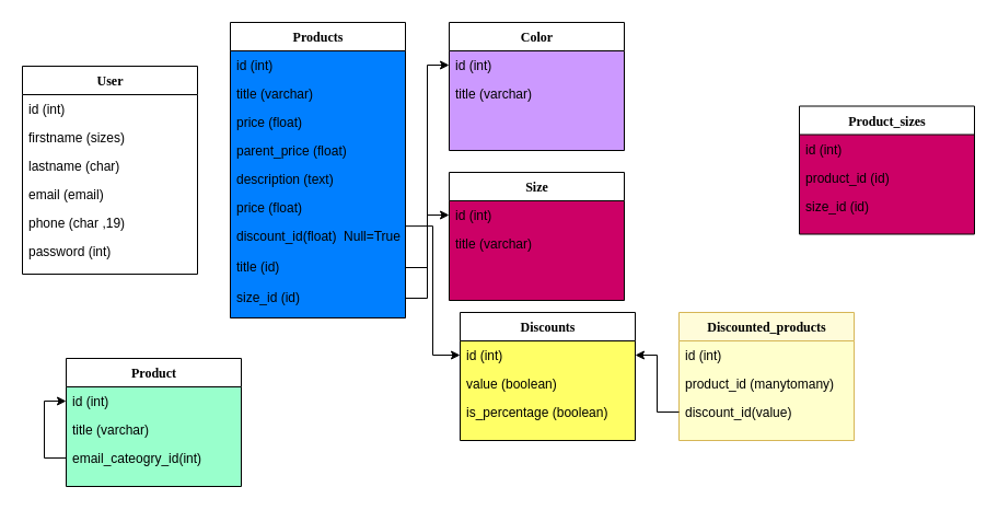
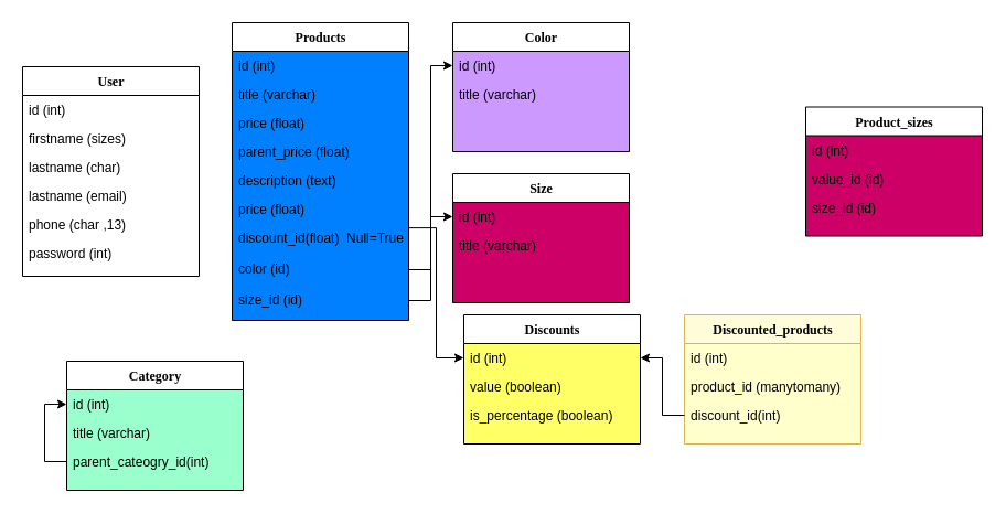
  <mxCell id="0" />
  <mxCell id="1" parent="0" />
  <mxCell id="2" value="User" style="swimlane;html=1;fontStyle=1;align=center;verticalAlign=top;childLayout=stackLayout;horizontal=1;startSize=26;horizontalStack=0;resizeParent=1;resizeLast=0;collapsible=1;marginBottom=0;swimlaneFillColor=#ffffff;rounded=0;shadow=0;comic=0;labelBackgroundColor=none;strokeWidth=1;fillColor=none;fontFamily=Verdana;fontSize=12;" parent="1" vertex="1"><mxGeometry x="20" y="60" width="160" height="190" as="geometry" /></mxCell>
  <mxCell id="3" value="id (int)&lt;br&gt;&lt;br&gt;" style="text;html=1;strokeColor=none;fillColor=none;align=left;verticalAlign=top;spacingLeft=4;spacingRight=4;whiteSpace=wrap;overflow=hidden;rotatable=0;points=[[0,0.5],[1,0.5]];portConstraint=eastwest;" parent="2" vertex="1"><mxGeometry y="26" width="160" height="26" as="geometry" /></mxCell>
  <mxCell id="4" value="firstname (sizes)" style="text;html=1;strokeColor=none;fillColor=none;align=left;verticalAlign=top;spacingLeft=4;spacingRight=4;whiteSpace=wrap;overflow=hidden;rotatable=0;points=[[0,0.5],[1,0.5]];portConstraint=eastwest;" parent="2" vertex="1"><mxGeometry y="52" width="160" height="26" as="geometry" /></mxCell>
  <mxCell id="5" value="lastname (char)" style="text;html=1;strokeColor=none;fillColor=none;align=left;verticalAlign=top;spacingLeft=4;spacingRight=4;whiteSpace=wrap;overflow=hidden;rotatable=0;points=[[0,0.5],[1,0.5]];portConstraint=eastwest;" parent="2" vertex="1"><mxGeometry y="78" width="160" height="26" as="geometry" /></mxCell>
- <mxCell id="6" value="email (email)" style="text;html=1;strokeColor=none;fillColor=none;align=left;verticalAlign=top;spacingLeft=4;spacingRight=4;whiteSpace=wrap;overflow=hidden;rotatable=0;points=[[0,0.5],[1,0.5]];portConstraint=eastwest;" parent="2" vertex="1"><mxGeometry y="104" width="160" height="26" as="geometry" /></mxCell>
- <mxCell id="7" value="phone (char ,19)" style="text;html=1;strokeColor=none;fillColor=none;align=left;verticalAlign=top;spacingLeft=4;spacingRight=4;whiteSpace=wrap;overflow=hidden;rotatable=0;points=[[0,0.5],[1,0.5]];portConstraint=eastwest;" parent="2" vertex="1"><mxGeometry y="130" width="160" height="26" as="geometry" /></mxCell>
+ <mxCell id="6" value="lastname (email)" style="text;html=1;strokeColor=none;fillColor=none;align=left;verticalAlign=top;spacingLeft=4;spacingRight=4;whiteSpace=wrap;overflow=hidden;rotatable=0;points=[[0,0.5],[1,0.5]];portConstraint=eastwest;" parent="2" vertex="1"><mxGeometry y="104" width="160" height="26" as="geometry" /></mxCell>
+ <mxCell id="7" value="phone (char ,13)" style="text;html=1;strokeColor=none;fillColor=none;align=left;verticalAlign=top;spacingLeft=4;spacingRight=4;whiteSpace=wrap;overflow=hidden;rotatable=0;points=[[0,0.5],[1,0.5]];portConstraint=eastwest;" parent="2" vertex="1"><mxGeometry y="130" width="160" height="26" as="geometry" /></mxCell>
  <mxCell id="8" value="password (int)" style="text;html=1;strokeColor=none;fillColor=none;align=left;verticalAlign=top;spacingLeft=4;spacingRight=4;whiteSpace=wrap;overflow=hidden;rotatable=0;points=[[0,0.5],[1,0.5]];portConstraint=eastwest;" parent="2" vertex="1"><mxGeometry y="156" width="160" height="26" as="geometry" /></mxCell>
- <mxCell id="9" value="Product" style="swimlane;html=1;fontStyle=1;align=center;verticalAlign=top;childLayout=stackLayout;horizontal=1;startSize=26;horizontalStack=0;resizeParent=1;resizeLast=0;collapsible=1;marginBottom=0;swimlaneFillColor=#99FFCC;rounded=0;shadow=0;comic=0;labelBackgroundColor=none;strokeWidth=1;fillColor=none;fontFamily=Verdana;fontSize=12;" parent="1" vertex="1"><mxGeometry x="60" y="327" width="160" height="117" as="geometry" /></mxCell>
+ <mxCell id="9" value="Category" style="swimlane;html=1;fontStyle=1;align=center;verticalAlign=top;childLayout=stackLayout;horizontal=1;startSize=26;horizontalStack=0;resizeParent=1;resizeLast=0;collapsible=1;marginBottom=0;swimlaneFillColor=#99FFCC;rounded=0;shadow=0;comic=0;labelBackgroundColor=none;strokeWidth=1;fillColor=none;fontFamily=Verdana;fontSize=12;" parent="1" vertex="1"><mxGeometry x="60" y="327" width="160" height="117" as="geometry" /></mxCell>
  <mxCell id="10" value="id (int)" style="text;html=1;strokeColor=none;fillColor=none;align=left;verticalAlign=top;spacingLeft=4;spacingRight=4;whiteSpace=wrap;overflow=hidden;rotatable=0;points=[[0,0.5],[1,0.5]];portConstraint=eastwest;" parent="9" vertex="1"><mxGeometry y="26" width="160" height="26" as="geometry" /></mxCell>
  <mxCell id="11" value="title (varchar)" style="text;html=1;strokeColor=none;fillColor=none;align=left;verticalAlign=top;spacingLeft=4;spacingRight=4;whiteSpace=wrap;overflow=hidden;rotatable=0;points=[[0,0.5],[1,0.5]];portConstraint=eastwest;" parent="9" vertex="1"><mxGeometry y="52" width="160" height="26" as="geometry" /></mxCell>
  <mxCell id="12" style="edgeStyle=orthogonalEdgeStyle;rounded=0;orthogonalLoop=1;jettySize=auto;html=1;exitX=0;exitY=0.5;exitDx=0;exitDy=0;entryX=0;entryY=0.5;entryDx=0;entryDy=0;" edge="1" parent="9" source="13" target="10"><mxGeometry relative="1" as="geometry" /></mxCell>
- <mxCell id="13" value="email_cateogry_id(int)" style="text;html=1;strokeColor=none;fillColor=none;align=left;verticalAlign=top;spacingLeft=4;spacingRight=4;whiteSpace=wrap;overflow=hidden;rotatable=0;points=[[0,0.5],[1,0.5]];portConstraint=eastwest;" parent="9" vertex="1"><mxGeometry y="78" width="160" height="26" as="geometry" /></mxCell>
+ <mxCell id="13" value="parent_cateogry_id(int)" style="text;html=1;strokeColor=none;fillColor=none;align=left;verticalAlign=top;spacingLeft=4;spacingRight=4;whiteSpace=wrap;overflow=hidden;rotatable=0;points=[[0,0.5],[1,0.5]];portConstraint=eastwest;" parent="9" vertex="1"><mxGeometry y="78" width="160" height="26" as="geometry" /></mxCell>
  <mxCell id="14" value="Color" style="swimlane;html=1;fontStyle=1;align=center;verticalAlign=top;childLayout=stackLayout;horizontal=1;startSize=26;horizontalStack=0;resizeParent=1;resizeLast=0;collapsible=1;marginBottom=0;swimlaneFillColor=#CC99FF;rounded=0;shadow=0;comic=0;labelBackgroundColor=none;strokeWidth=1;fillColor=none;fontFamily=Verdana;fontSize=12;" vertex="1" parent="1"><mxGeometry x="410" y="20" width="160" height="117" as="geometry" /></mxCell>
  <mxCell id="15" value="id (int)" style="text;html=1;strokeColor=none;fillColor=none;align=left;verticalAlign=top;spacingLeft=4;spacingRight=4;whiteSpace=wrap;overflow=hidden;rotatable=0;points=[[0,0.5],[1,0.5]];portConstraint=eastwest;" vertex="1" parent="14"><mxGeometry y="26" width="160" height="26" as="geometry" /></mxCell>
  <mxCell id="16" value="title (varchar)" style="text;html=1;strokeColor=none;fillColor=none;align=left;verticalAlign=top;spacingLeft=4;spacingRight=4;whiteSpace=wrap;overflow=hidden;rotatable=0;points=[[0,0.5],[1,0.5]];portConstraint=eastwest;" vertex="1" parent="14"><mxGeometry y="52" width="160" height="26" as="geometry" /></mxCell>
  <mxCell id="17" value="Size" style="swimlane;html=1;fontStyle=1;align=center;verticalAlign=top;childLayout=stackLayout;horizontal=1;startSize=26;horizontalStack=0;resizeParent=1;resizeLast=0;collapsible=1;marginBottom=0;swimlaneFillColor=#CC0066;rounded=0;shadow=0;comic=0;labelBackgroundColor=none;strokeWidth=1;fillColor=none;fontFamily=Verdana;fontSize=12;" vertex="1" parent="1"><mxGeometry x="410" y="157" width="160" height="117" as="geometry" /></mxCell>
  <mxCell id="18" value="id (int)" style="text;html=1;strokeColor=none;fillColor=none;align=left;verticalAlign=top;spacingLeft=4;spacingRight=4;whiteSpace=wrap;overflow=hidden;rotatable=0;points=[[0,0.5],[1,0.5]];portConstraint=eastwest;" vertex="1" parent="17"><mxGeometry y="26" width="160" height="26" as="geometry" /></mxCell>
  <mxCell id="19" value="title (varchar)" style="text;html=1;strokeColor=none;fillColor=none;align=left;verticalAlign=top;spacingLeft=4;spacingRight=4;whiteSpace=wrap;overflow=hidden;rotatable=0;points=[[0,0.5],[1,0.5]];portConstraint=eastwest;" vertex="1" parent="17"><mxGeometry y="52" width="160" height="26" as="geometry" /></mxCell>
  <mxCell id="20" value="Products" style="swimlane;html=1;fontStyle=1;align=center;verticalAlign=top;childLayout=stackLayout;horizontal=1;startSize=26;horizontalStack=0;resizeParent=1;resizeLast=0;collapsible=1;marginBottom=0;swimlaneFillColor=#007FFF;rounded=0;shadow=0;comic=0;labelBackgroundColor=none;strokeWidth=1;fillColor=none;fontFamily=Verdana;fontSize=12;" vertex="1" parent="1"><mxGeometry x="210" y="20" width="160" height="270" as="geometry" /></mxCell>
  <mxCell id="21" value="id (int)" style="text;html=1;strokeColor=none;fillColor=none;align=left;verticalAlign=top;spacingLeft=4;spacingRight=4;whiteSpace=wrap;overflow=hidden;rotatable=0;points=[[0,0.5],[1,0.5]];portConstraint=eastwest;" vertex="1" parent="20"><mxGeometry y="26" width="160" height="26" as="geometry" /></mxCell>
  <mxCell id="22" value="title (varchar)" style="text;html=1;strokeColor=none;fillColor=none;align=left;verticalAlign=top;spacingLeft=4;spacingRight=4;whiteSpace=wrap;overflow=hidden;rotatable=0;points=[[0,0.5],[1,0.5]];portConstraint=eastwest;" vertex="1" parent="20"><mxGeometry y="52" width="160" height="26" as="geometry" /></mxCell>
  <mxCell id="23" value="price (float)&lt;br&gt;&lt;br&gt;" style="text;html=1;strokeColor=none;fillColor=none;align=left;verticalAlign=top;spacingLeft=4;spacingRight=4;whiteSpace=wrap;overflow=hidden;rotatable=0;points=[[0,0.5],[1,0.5]];portConstraint=eastwest;" vertex="1" parent="20"><mxGeometry y="78" width="160" height="26" as="geometry" /></mxCell>
  <mxCell id="24" value="parent_price (float)&lt;br&gt;" style="text;html=1;strokeColor=none;fillColor=none;align=left;verticalAlign=top;spacingLeft=4;spacingRight=4;whiteSpace=wrap;overflow=hidden;rotatable=0;points=[[0,0.5],[1,0.5]];portConstraint=eastwest;" vertex="1" parent="20"><mxGeometry y="104" width="160" height="26" as="geometry" /></mxCell>
  <mxCell id="25" value="description (text)" style="text;html=1;strokeColor=none;fillColor=none;align=left;verticalAlign=top;spacingLeft=4;spacingRight=4;whiteSpace=wrap;overflow=hidden;rotatable=0;points=[[0,0.5],[1,0.5]];portConstraint=eastwest;" vertex="1" parent="20"><mxGeometry y="130" width="160" height="26" as="geometry" /></mxCell>
  <mxCell id="26" value="price (float)&lt;br&gt;&lt;br&gt;" style="text;html=1;strokeColor=none;fillColor=none;align=left;verticalAlign=top;spacingLeft=4;spacingRight=4;whiteSpace=wrap;overflow=hidden;rotatable=0;points=[[0,0.5],[1,0.5]];portConstraint=eastwest;" vertex="1" parent="20"><mxGeometry y="156" width="160" height="26" as="geometry" /></mxCell>
  <mxCell id="27" value="discount_id(float)&amp;nbsp; Null=True" style="text;html=1;strokeColor=none;fillColor=none;align=left;verticalAlign=top;spacingLeft=4;spacingRight=4;whiteSpace=wrap;overflow=hidden;rotatable=0;points=[[0,0.5],[1,0.5]];portConstraint=eastwest;" vertex="1" parent="20"><mxGeometry y="182" width="160" height="28" as="geometry" /></mxCell>
- <mxCell id="28" value="title (id)&amp;nbsp;" style="text;html=1;strokeColor=none;fillColor=none;align=left;verticalAlign=top;spacingLeft=4;spacingRight=4;whiteSpace=wrap;overflow=hidden;rotatable=0;points=[[0,0.5],[1,0.5]];portConstraint=eastwest;" vertex="1" parent="20"><mxGeometry y="210" width="160" height="28" as="geometry" /></mxCell>
+ <mxCell id="28" value="color (id)&amp;nbsp;" style="text;html=1;strokeColor=none;fillColor=none;align=left;verticalAlign=top;spacingLeft=4;spacingRight=4;whiteSpace=wrap;overflow=hidden;rotatable=0;points=[[0,0.5],[1,0.5]];portConstraint=eastwest;" vertex="1" parent="20"><mxGeometry y="210" width="160" height="28" as="geometry" /></mxCell>
  <mxCell id="29" value="size_id (id)&amp;nbsp;" style="text;html=1;strokeColor=none;fillColor=none;align=left;verticalAlign=top;spacingLeft=4;spacingRight=4;whiteSpace=wrap;overflow=hidden;rotatable=0;points=[[0,0.5],[1,0.5]];portConstraint=eastwest;" vertex="1" parent="20"><mxGeometry y="238" width="160" height="28" as="geometry" /></mxCell>
  <mxCell id="30" value="Discounts" style="swimlane;html=1;fontStyle=1;align=center;verticalAlign=top;childLayout=stackLayout;horizontal=1;startSize=26;horizontalStack=0;resizeParent=1;resizeLast=0;collapsible=1;marginBottom=0;swimlaneFillColor=#FFFF66;rounded=0;shadow=0;comic=0;labelBackgroundColor=none;strokeWidth=1;fillColor=none;fontFamily=Verdana;fontSize=12;" vertex="1" parent="1"><mxGeometry x="420" y="285" width="160" height="117" as="geometry" /></mxCell>
  <mxCell id="31" value="id (int)" style="text;html=1;strokeColor=none;fillColor=none;align=left;verticalAlign=top;spacingLeft=4;spacingRight=4;whiteSpace=wrap;overflow=hidden;rotatable=0;points=[[0,0.5],[1,0.5]];portConstraint=eastwest;" vertex="1" parent="30"><mxGeometry y="26" width="160" height="26" as="geometry" /></mxCell>
  <mxCell id="32" value="value (boolean)&lt;br&gt;&lt;br&gt;" style="text;html=1;strokeColor=none;fillColor=none;align=left;verticalAlign=top;spacingLeft=4;spacingRight=4;whiteSpace=wrap;overflow=hidden;rotatable=0;points=[[0,0.5],[1,0.5]];portConstraint=eastwest;" vertex="1" parent="30"><mxGeometry y="52" width="160" height="26" as="geometry" /></mxCell>
  <mxCell id="33" value="is_percentage (boolean)" style="text;html=1;strokeColor=none;fillColor=none;align=left;verticalAlign=top;spacingLeft=4;spacingRight=4;whiteSpace=wrap;overflow=hidden;rotatable=0;points=[[0,0.5],[1,0.5]];portConstraint=eastwest;" vertex="1" parent="30"><mxGeometry y="78" width="160" height="26" as="geometry" /></mxCell>
  <mxCell id="34" value="Discounted_products" style="swimlane;html=1;fontStyle=1;align=center;verticalAlign=top;childLayout=stackLayout;horizontal=1;startSize=26;horizontalStack=0;resizeParent=1;resizeLast=0;collapsible=1;marginBottom=0;swimlaneFillColor=#FFFFCC;rounded=0;shadow=0;comic=0;labelBackgroundColor=none;strokeWidth=1;fillColor=#FFFCD9;fontFamily=Verdana;fontSize=12;strokeColor=#d6b656;" vertex="1" parent="1"><mxGeometry x="620" y="285" width="160" height="117" as="geometry" /></mxCell>
  <mxCell id="35" value="id (int)" style="text;html=1;strokeColor=none;fillColor=none;align=left;verticalAlign=top;spacingLeft=4;spacingRight=4;whiteSpace=wrap;overflow=hidden;rotatable=0;points=[[0,0.5],[1,0.5]];portConstraint=eastwest;" vertex="1" parent="34"><mxGeometry y="26" width="160" height="26" as="geometry" /></mxCell>
  <mxCell id="36" value="product_id (manytomany)" style="text;html=1;strokeColor=none;fillColor=none;align=left;verticalAlign=top;spacingLeft=4;spacingRight=4;whiteSpace=wrap;overflow=hidden;rotatable=0;points=[[0,0.5],[1,0.5]];portConstraint=eastwest;" vertex="1" parent="34"><mxGeometry y="52" width="160" height="26" as="geometry" /></mxCell>
- <mxCell id="37" value="discount_id(value)" style="text;html=1;strokeColor=none;fillColor=none;align=left;verticalAlign=top;spacingLeft=4;spacingRight=4;whiteSpace=wrap;overflow=hidden;rotatable=0;points=[[0,0.5],[1,0.5]];portConstraint=eastwest;" vertex="1" parent="34"><mxGeometry y="78" width="160" height="26" as="geometry" /></mxCell>
+ <mxCell id="37" value="discount_id(int)" style="text;html=1;strokeColor=none;fillColor=none;align=left;verticalAlign=top;spacingLeft=4;spacingRight=4;whiteSpace=wrap;overflow=hidden;rotatable=0;points=[[0,0.5],[1,0.5]];portConstraint=eastwest;" vertex="1" parent="34"><mxGeometry y="78" width="160" height="26" as="geometry" /></mxCell>
  <mxCell id="38" style="edgeStyle=orthogonalEdgeStyle;rounded=0;orthogonalLoop=1;jettySize=auto;html=1;exitX=1;exitY=0.148;exitDx=0;exitDy=0;entryX=0;entryY=0.5;entryDx=0;entryDy=0;exitPerimeter=0;" edge="1" parent="1" source="27" target="31"><mxGeometry relative="1" as="geometry" /></mxCell>
  <mxCell id="39" style="edgeStyle=orthogonalEdgeStyle;rounded=0;orthogonalLoop=1;jettySize=auto;html=1;exitX=0;exitY=0.5;exitDx=0;exitDy=0;entryX=1;entryY=0.5;entryDx=0;entryDy=0;" edge="1" parent="1" source="37" target="31"><mxGeometry relative="1" as="geometry" /></mxCell>
  <mxCell id="40" style="edgeStyle=orthogonalEdgeStyle;rounded=0;orthogonalLoop=1;jettySize=auto;html=1;entryX=0;entryY=0.5;entryDx=0;entryDy=0;" edge="1" parent="1" source="28" target="15"><mxGeometry relative="1" as="geometry" /></mxCell>
  <mxCell id="41" style="edgeStyle=orthogonalEdgeStyle;rounded=0;orthogonalLoop=1;jettySize=auto;html=1;entryX=0;entryY=0.5;entryDx=0;entryDy=0;" edge="1" parent="1" source="29" target="18"><mxGeometry relative="1" as="geometry" /></mxCell>
  <mxCell id="42" value="Product_sizes" style="swimlane;html=1;fontStyle=1;align=center;verticalAlign=top;childLayout=stackLayout;horizontal=1;startSize=26;horizontalStack=0;resizeParent=1;resizeLast=0;collapsible=1;marginBottom=0;swimlaneFillColor=#CC0066;rounded=0;shadow=0;comic=0;labelBackgroundColor=none;strokeWidth=1;fillColor=none;fontFamily=Verdana;fontSize=12;" vertex="1" parent="1"><mxGeometry x="730" y="96.5" width="160" height="117" as="geometry" /></mxCell>
  <mxCell id="43" value="id (int)" style="text;html=1;strokeColor=none;fillColor=none;align=left;verticalAlign=top;spacingLeft=4;spacingRight=4;whiteSpace=wrap;overflow=hidden;rotatable=0;points=[[0,0.5],[1,0.5]];portConstraint=eastwest;" vertex="1" parent="42"><mxGeometry y="26" width="160" height="26" as="geometry" /></mxCell>
- <mxCell id="44" value="product_id (id)" style="text;html=1;strokeColor=none;fillColor=none;align=left;verticalAlign=top;spacingLeft=4;spacingRight=4;whiteSpace=wrap;overflow=hidden;rotatable=0;points=[[0,0.5],[1,0.5]];portConstraint=eastwest;" vertex="1" parent="42"><mxGeometry y="52" width="160" height="26" as="geometry" /></mxCell>
+ <mxCell id="44" value="value_id (id)" style="text;html=1;strokeColor=none;fillColor=none;align=left;verticalAlign=top;spacingLeft=4;spacingRight=4;whiteSpace=wrap;overflow=hidden;rotatable=0;points=[[0,0.5],[1,0.5]];portConstraint=eastwest;" vertex="1" parent="42"><mxGeometry y="52" width="160" height="26" as="geometry" /></mxCell>
  <mxCell id="45" value="size_id (id)" style="text;html=1;strokeColor=none;fillColor=none;align=left;verticalAlign=top;spacingLeft=4;spacingRight=4;whiteSpace=wrap;overflow=hidden;rotatable=0;points=[[0,0.5],[1,0.5]];portConstraint=eastwest;" vertex="1" parent="42"><mxGeometry y="78" width="160" height="26" as="geometry" /></mxCell>
